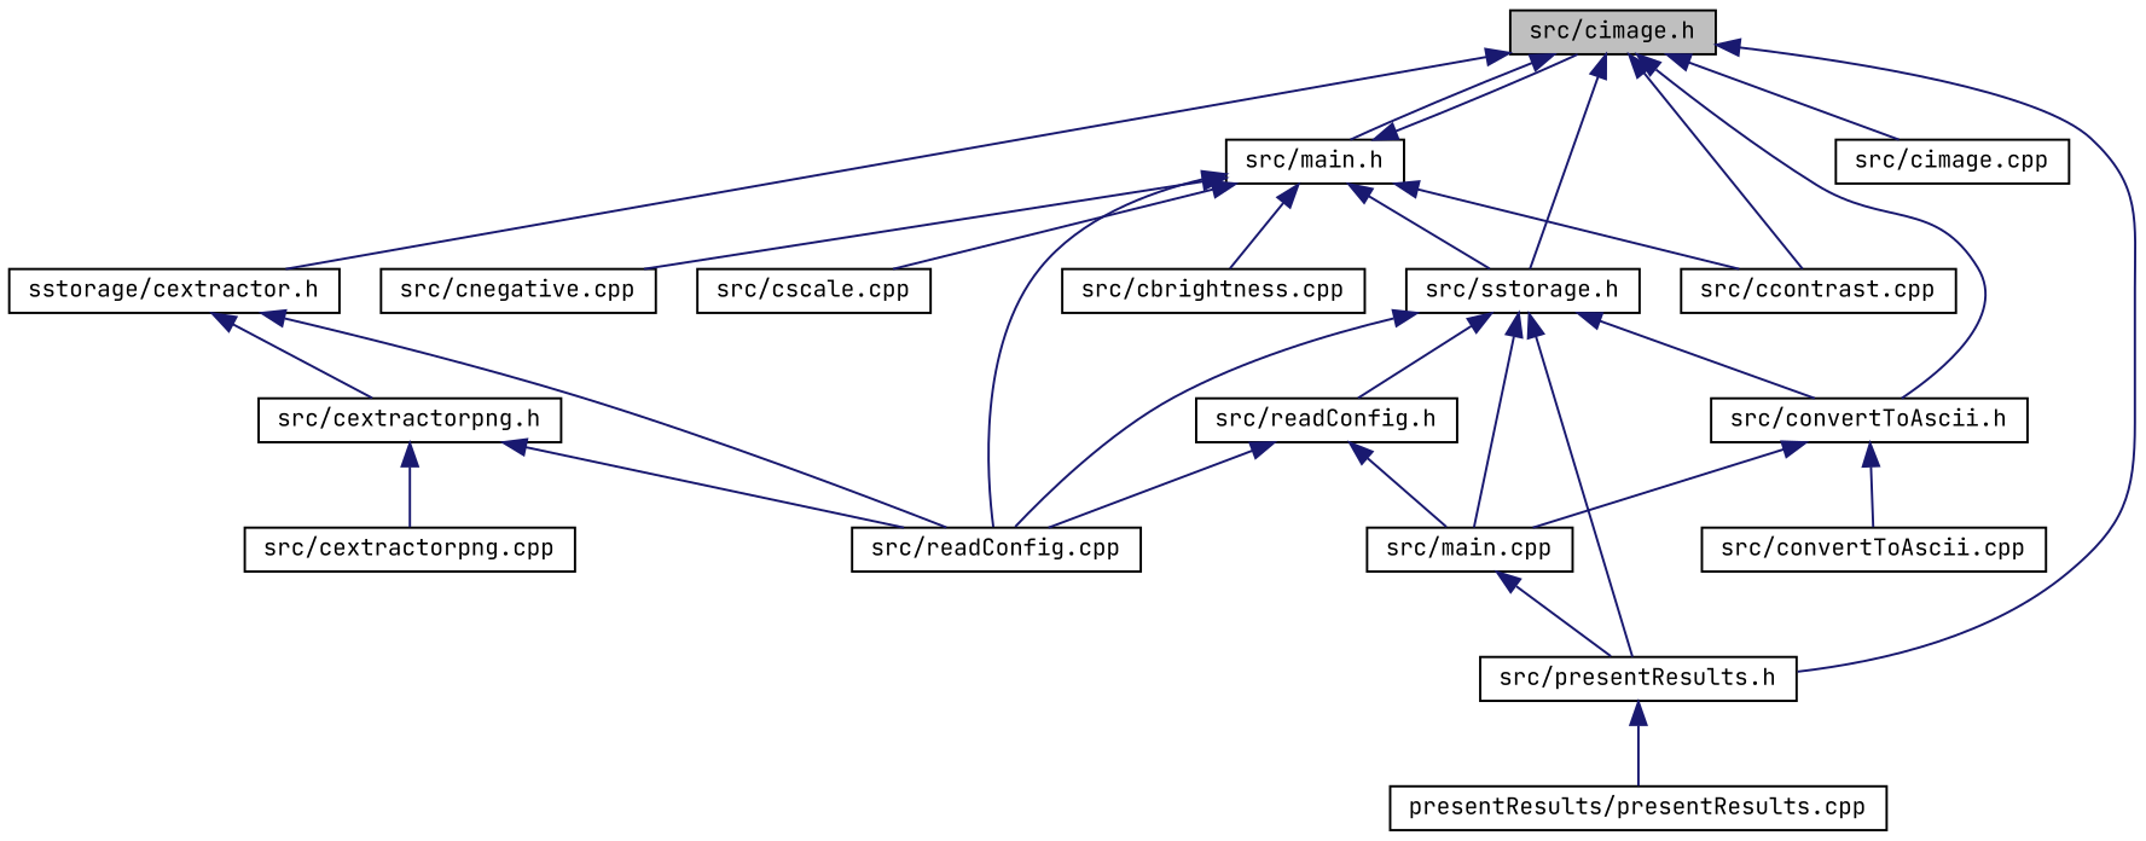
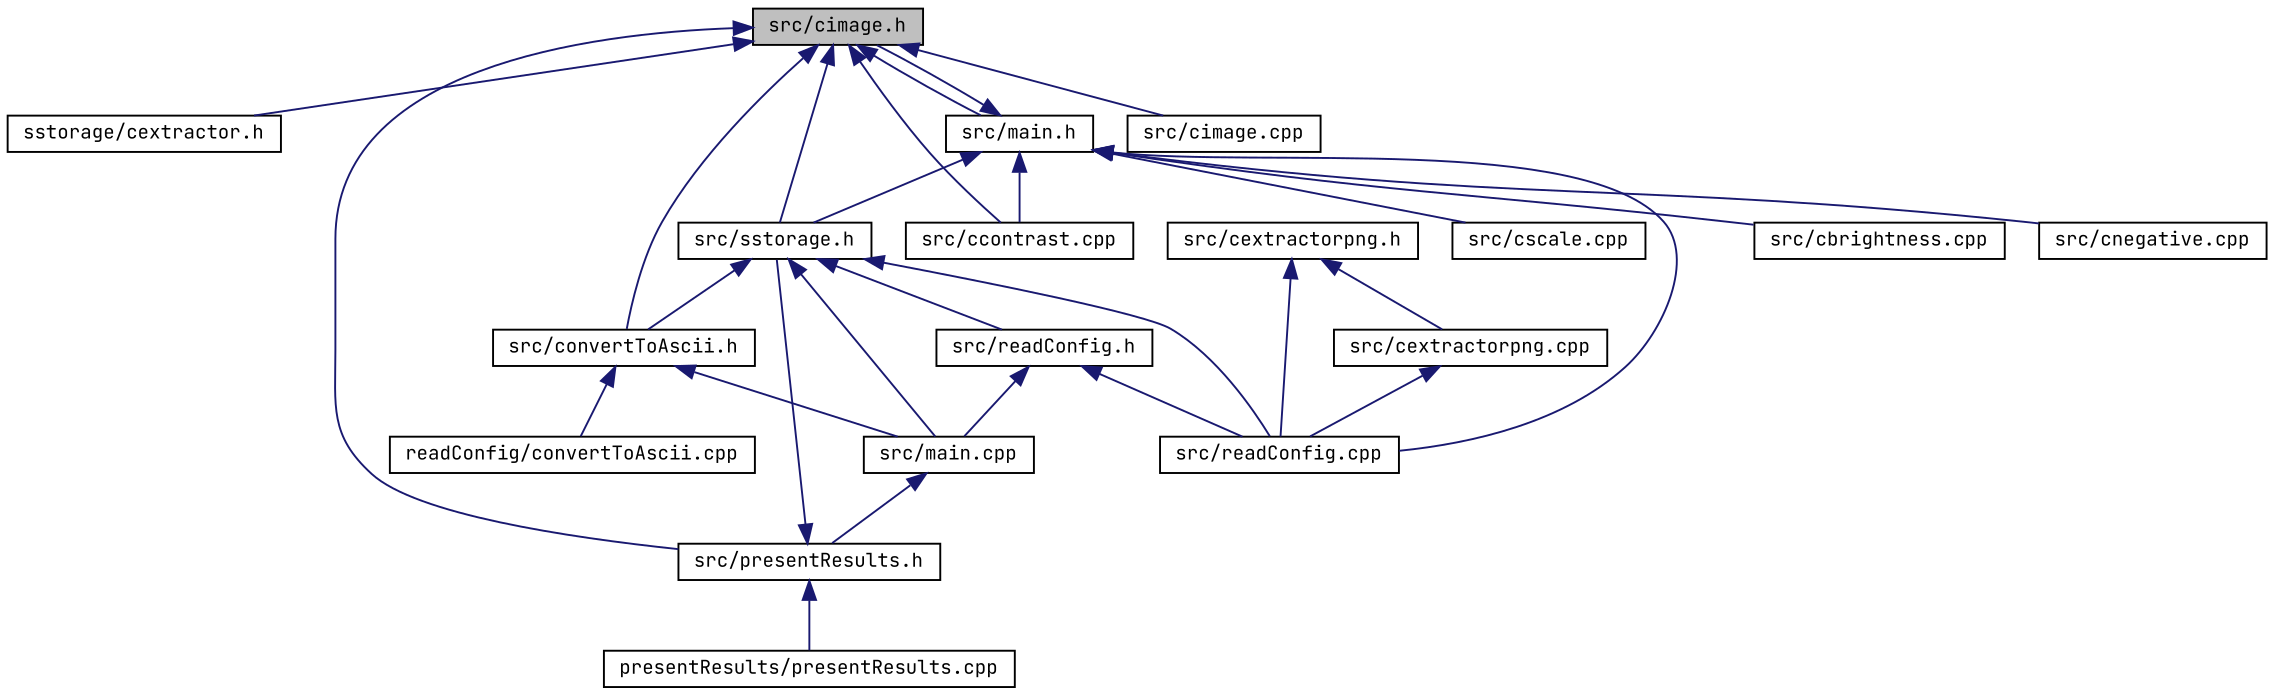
  digraph {
    fontname="JetBrains Mono"
    node [color=black fillcolor=white fontname="JetBrains Mono" fontsize=10 shape=record style=filled]
    edge [color=midnightblue dir=back fontname="JetBrains Mono" fontsize=10 labelfontname=Helvetica labelfontsize=10 style=solid]
    n1 [fillcolor=grey75 fontcolor=black height=0.2 label="src/cimage.h" width=0.4]
    n2 [height=0.2 label="sstorage/cextractor.h" width=0.4]
    n3 [height=0.2 label="src/main.h" width=0.4]
    n4 [height=0.2 label="src/sstorage.h" width=0.4]
    n5 [height=0.2 label="src/convertToAscii.h" width=0.4]
    n6 [height=0.2 label="src/presentResults.h" width=0.4]
    n7 [height=0.2 label="src/cimage.cpp" width=0.4]
    n8 [height=0.2 label="src/ccontrast.cpp" width=0.4]
    n9 [height=0.2 label="src/cextractorpng.h" width=0.4]
    n10 [height=0.2 label="src/readConfig.cpp" width=0.4]
    n11 [height=0.2 label="src/cbrightness.cpp" width=0.4]
    n12 [height=0.2 label="src/cnegative.cpp" width=0.4]
    n13 [height=0.2 label="src/cscale.cpp" width=0.4]
    n14 [height=0.2 label="src/readConfig.h" width=0.4]
    n15 [height=0.2 label="src/main.cpp" width=0.4]
-   n16 [height=0.2 label="src/convertToAscii.cpp" width=0.4]
+   n16 [height=0.2 label="readConfig/convertToAscii.cpp" width=0.4]
    n17 [height=0.2 label="presentResults/presentResults.cpp" width=0.4]
    n18 [height=0.2 label="src/cextractorpng.cpp" width=0.4]
    n1 -> n2
    n1 -> n3
    n1 -> n4
    n1 -> n5
    n1 -> n6
    n1 -> n7
    n1 -> n8
-   n2 -> n9
-   n2 -> n10
+   n18 -> n10
    n3 -> n1
    n3 -> n4
    n3 -> n8
    n3 -> n10
    n3 -> n11
    n3 -> n12
    n3 -> n13
    n4 -> n5
-   n4 -> n6
+   n6 -> n4
    n4 -> n10
    n4 -> n14
    n4 -> n15
    n5 -> n15
    n5 -> n16
    n6 -> n17
    n9 -> n10
    n9 -> n18
    n14 -> n10
    n14 -> n15
    n15 -> n6
  }
